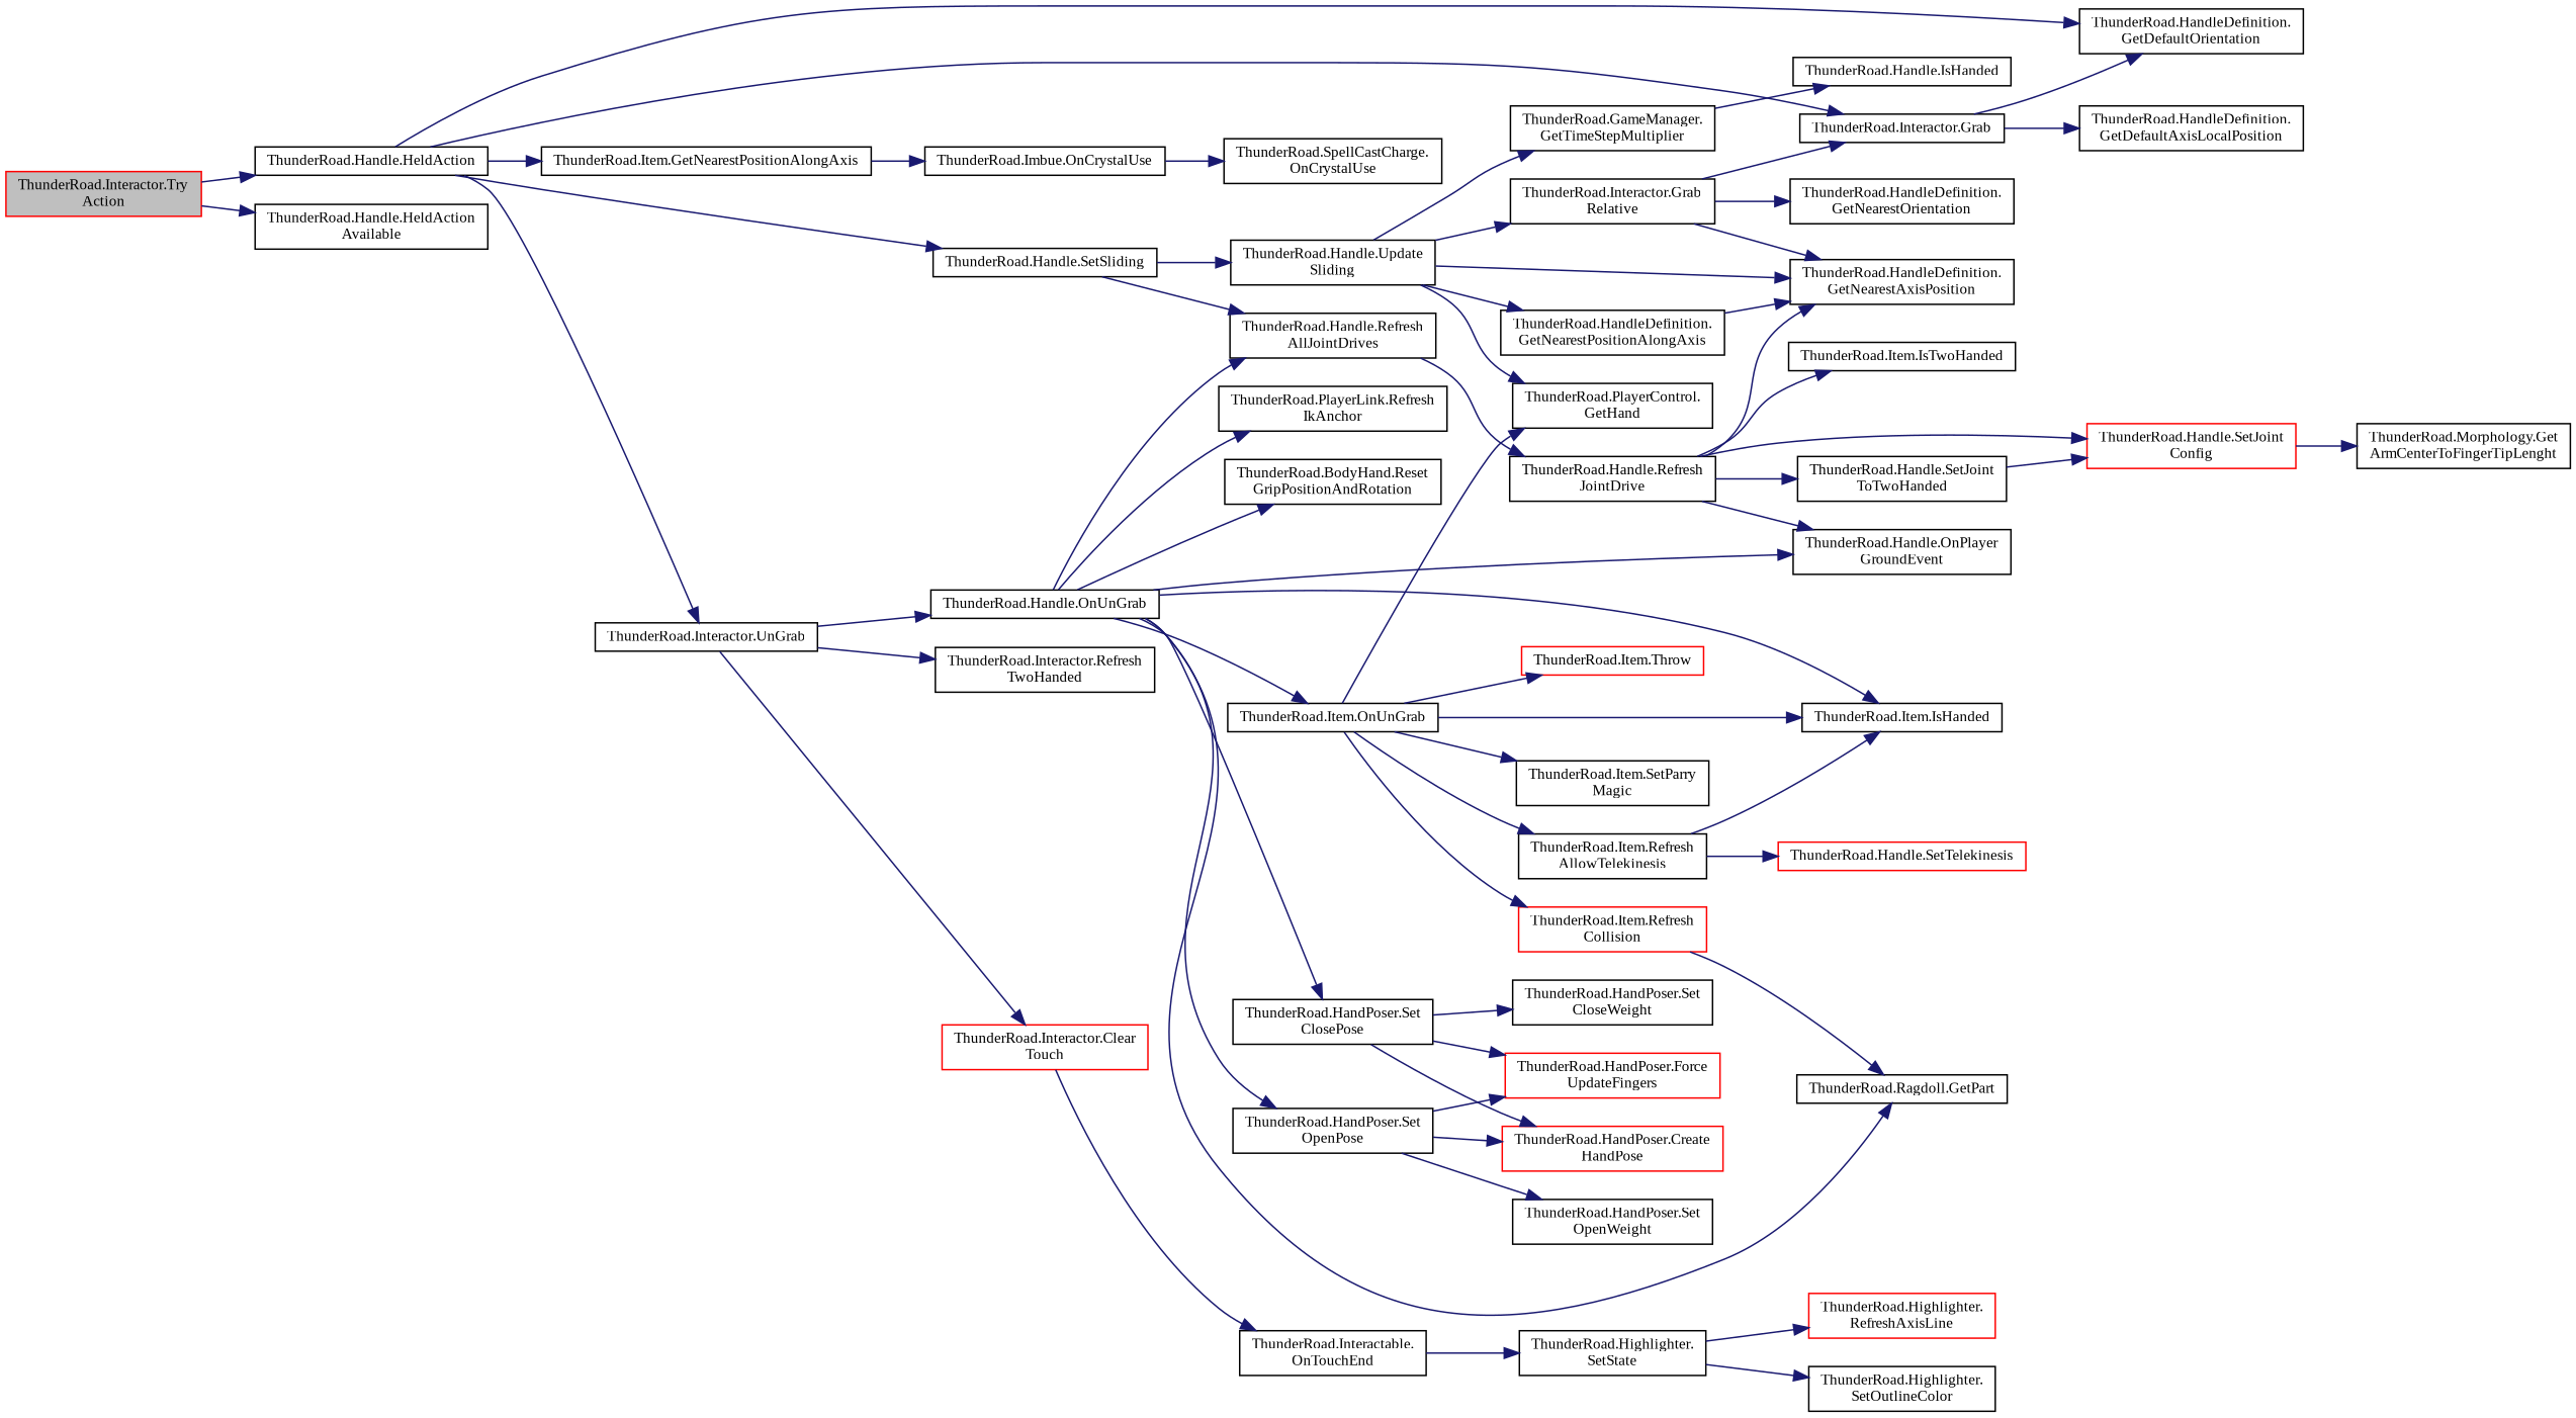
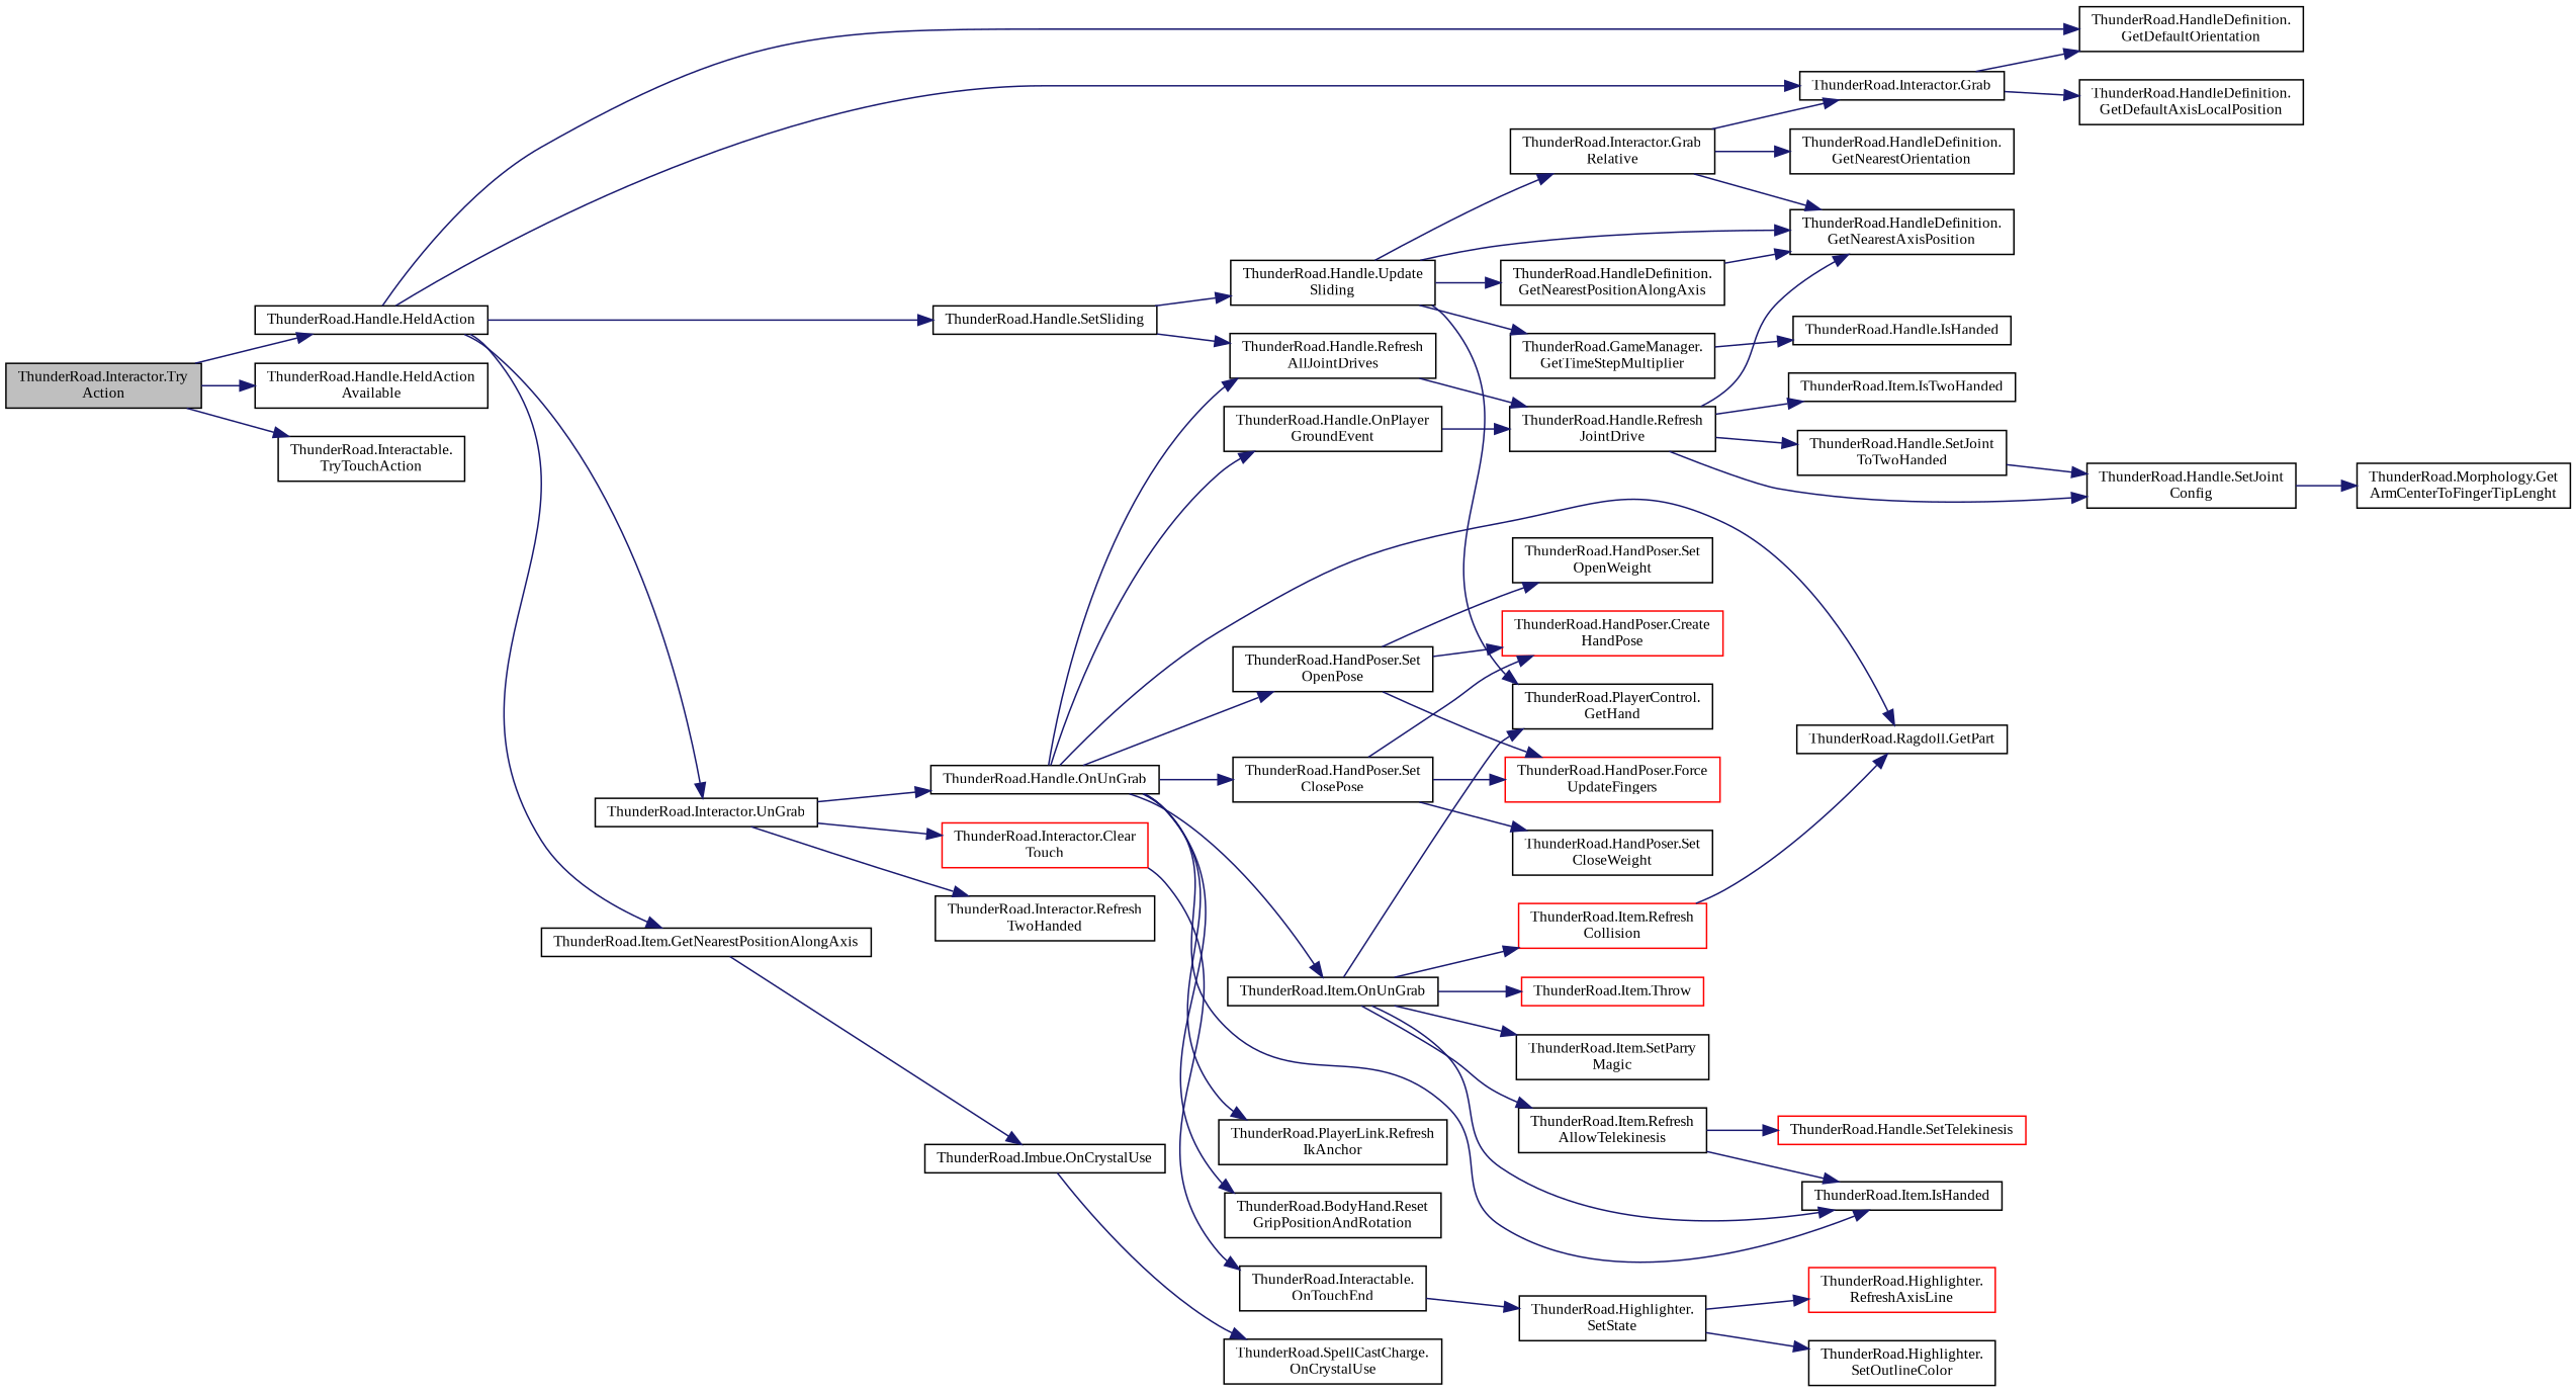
  digraph {
    fontname="Liberation Serif"
    rankdir=LR
    node [color=black fillcolor=white fontname="Liberation Serif" fontsize=10 shape=record style=filled]
    edge [color=midnightblue fontname="Liberation Serif" fontsize=10 labelfontname=Helvetica labelfontsize=10 style=solid]
-   n1 [color=red fillcolor=grey75 fontcolor=black height=0.2 label="ThunderRoad.Interactor.Try\lAction" width=0.4]
+   n1 [fillcolor=grey75 fontcolor=black height=0.2 label="ThunderRoad.Interactor.Try\lAction" width=0.4]
    n2 [height=0.2 label="ThunderRoad.Handle.HeldAction" width=0.4]
    n3 [height=0.2 label="ThunderRoad.Handle.HeldAction\lAvailable" width=0.4]
+   n4 [height=0.2 label="ThunderRoad.Interactable.\lTryTouchAction" width=0.4]
    n5 [height=0.2 label="ThunderRoad.HandleDefinition.\lGetDefaultOrientation" width=0.4]
    n6 [height=0.2 label="ThunderRoad.Interactor.Grab" width=0.4]
    n7 [height=0.2 label="ThunderRoad.Item.GetNearestPositionAlongAxis" width=0.4]
    n8 [height=0.2 label="ThunderRoad.Handle.SetSliding" width=0.4]
    n9 [height=0.2 label="ThunderRoad.Interactor.UnGrab" width=0.4]
    n10 [height=0.2 label="ThunderRoad.HandleDefinition.\lGetDefaultAxisLocalPosition" width=0.4]
    n11 [height=0.2 label="ThunderRoad.Imbue.OnCrystalUse" width=0.4]
    n12 [height=0.2 label="ThunderRoad.Handle.Refresh\lAllJointDrives" width=0.4]
    n13 [height=0.2 label="ThunderRoad.Handle.Update\lSliding" width=0.4]
    n14 [color=red height=0.2 label="ThunderRoad.Interactor.Clear\lTouch" width=0.4]
    n15 [height=0.2 label="ThunderRoad.Handle.OnUnGrab" width=0.4]
    n16 [height=0.2 label="ThunderRoad.Interactor.Refresh\lTwoHanded" width=0.4]
    n17 [height=0.2 label="ThunderRoad.SpellCastCharge.\lOnCrystalUse" width=0.4]
    n18 [height=0.2 label="ThunderRoad.Handle.Refresh\lJointDrive" width=0.4]
    n19 [height=0.2 label="ThunderRoad.HandleDefinition.\lGetNearestAxisPosition" width=0.4]
    n20 [height=0.2 label="ThunderRoad.PlayerControl.\lGetHand" width=0.4]
    n21 [height=0.2 label="ThunderRoad.HandleDefinition.\lGetNearestPositionAlongAxis" width=0.4]
    n22 [height=0.2 label="ThunderRoad.GameManager.\lGetTimeStepMultiplier" width=0.4]
    n23 [height=0.2 label="ThunderRoad.Interactor.Grab\lRelative" width=0.4]
    n24 [height=0.2 label="ThunderRoad.Item.IsTwoHanded" width=0.4]
-   n25 [color=red height=0.2 label="ThunderRoad.Handle.SetJoint\lConfig" width=0.4]
+   n25 [height=0.2 label="ThunderRoad.Handle.SetJoint\lConfig" width=0.4]
    n26 [height=0.2 label="ThunderRoad.Handle.SetJoint\lToTwoHanded" width=0.4]
    n27 [height=0.2 label="ThunderRoad.Handle.IsHanded" width=0.4]
    n28 [height=0.2 label="ThunderRoad.Morphology.Get\lArmCenterToFingerTipLenght" width=0.4]
    n29 [height=0.2 label="ThunderRoad.HandleDefinition.\lGetNearestOrientation" width=0.4]
    n30 [height=0.2 label="ThunderRoad.Interactable.\lOnTouchEnd" width=0.4]
    n31 [height=0.2 label="ThunderRoad.Ragdoll.GetPart" width=0.4]
    n32 [height=0.2 label="ThunderRoad.Item.IsHanded" width=0.4]
    n33 [height=0.2 label="ThunderRoad.Handle.OnPlayer\lGroundEvent" width=0.4]
    n34 [height=0.2 label="ThunderRoad.Item.OnUnGrab" width=0.4]
    n35 [height=0.2 label="ThunderRoad.PlayerLink.Refresh\lIkAnchor" width=0.4]
    n36 [height=0.2 label="ThunderRoad.BodyHand.Reset\lGripPositionAndRotation" width=0.4]
    n37 [height=0.2 label="ThunderRoad.HandPoser.Set\lClosePose" width=0.4]
    n38 [height=0.2 label="ThunderRoad.HandPoser.Set\lOpenPose" width=0.4]
    n39 [height=0.2 label="ThunderRoad.Highlighter.\lSetState" width=0.4]
    n40 [color=red height=0.2 label="ThunderRoad.Highlighter.\lRefreshAxisLine" width=0.4]
    n41 [height=0.2 label="ThunderRoad.Highlighter.\lSetOutlineColor" width=0.4]
    n42 [height=0.2 label="ThunderRoad.Item.Refresh\lAllowTelekinesis" width=0.4]
    n43 [color=red height=0.2 label="ThunderRoad.Item.Refresh\lCollision" width=0.4]
    n44 [height=0.2 label="ThunderRoad.Item.SetParry\lMagic" width=0.4]
    n45 [color=red height=0.2 label="ThunderRoad.Item.Throw" width=0.4]
    n46 [color=red height=0.2 label="ThunderRoad.HandPoser.Create\lHandPose" width=0.4]
    n47 [color=red height=0.2 label="ThunderRoad.HandPoser.Force\lUpdateFingers" width=0.4]
    n48 [height=0.2 label="ThunderRoad.HandPoser.Set\lCloseWeight" width=0.4]
    n49 [height=0.2 label="ThunderRoad.HandPoser.Set\lOpenWeight" width=0.4]
    n50 [color=red height=0.2 label="ThunderRoad.Handle.SetTelekinesis" width=0.4]
    n1 -> n2
    n1 -> n3
+   n1 -> n4
    n2 -> n5
    n2 -> n6
    n2 -> n7
    n2 -> n8
    n2 -> n9
    n6 -> n5
    n6 -> n10
    n7 -> n11
    n8 -> n12
    n8 -> n13
    n9 -> n14
    n9 -> n15
    n9 -> n16
    n11 -> n17
    n12 -> n18
    n13 -> n19
    n13 -> n20
    n13 -> n21
    n13 -> n22
    n13 -> n23
    n14 -> n30
    n15 -> n12
    n15 -> n31
    n15 -> n32
    n15 -> n33
    n15 -> n34
    n15 -> n35
    n15 -> n36
    n15 -> n37
    n15 -> n38
    n18 -> n19
    n18 -> n24
    n18 -> n25
    n18 -> n26
    n21 -> n19
    n22 -> n27
    n23 -> n6
    n23 -> n19
    n23 -> n29
    n25 -> n28
    n26 -> n25
    n30 -> n39
-   n18 -> n33
+   n33 -> n18
    n34 -> n20
    n34 -> n32
    n34 -> n42
    n34 -> n43
    n34 -> n44
    n34 -> n45
    n37 -> n46
    n37 -> n47
    n37 -> n48
    n38 -> n46
    n38 -> n47
    n38 -> n49
    n39 -> n40
    n39 -> n41
    n42 -> n32
    n42 -> n50
    n43 -> n31
  }
